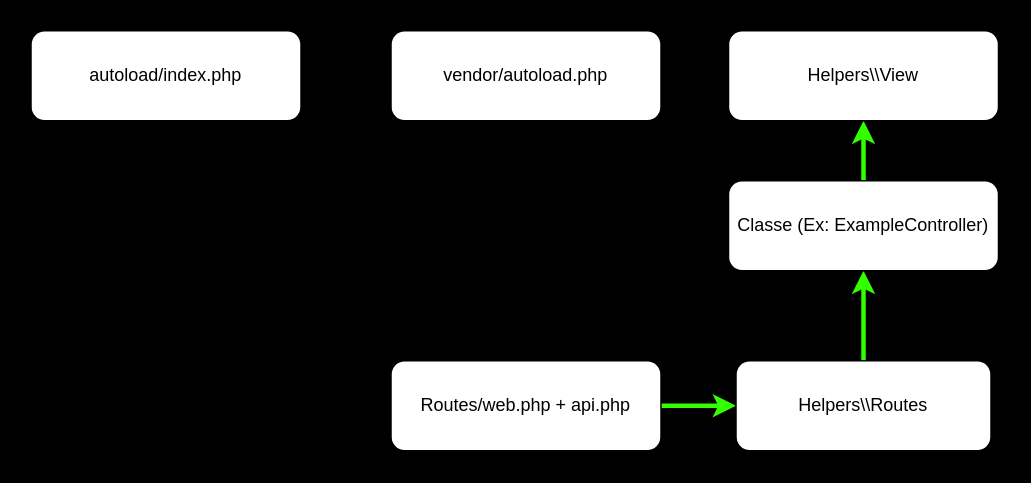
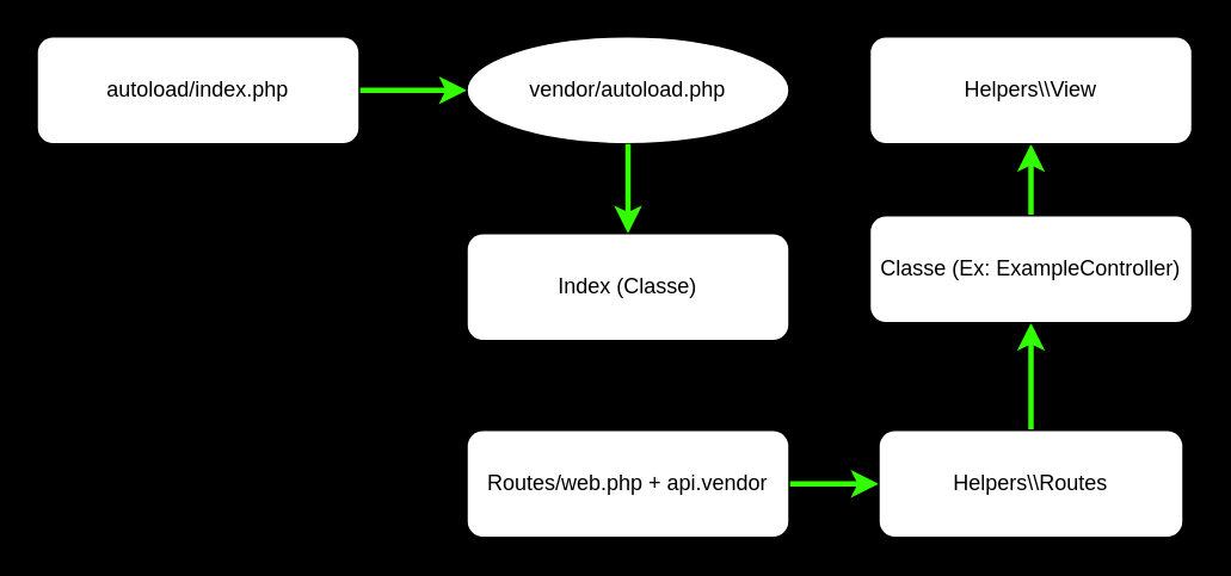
  <mxCell id="0" />
  <mxCell id="1" parent="0" />
+ <mxCell id="2" value="" style="edgeStyle=none;html=1;strokeColor=#32FF00;strokeWidth=3;rounded=1;" parent="1" source="3" target="4" edge="1"><mxGeometry relative="1" as="geometry"><Array as="points" /></mxGeometry></mxCell>
  <mxCell id="3" value="autoload/index.php" style="rounded=1;whiteSpace=wrap;html=1;" parent="1" vertex="1"><mxGeometry x="20" y="20" width="180" height="60" as="geometry" /></mxCell>
- <mxCell id="4" value="vendor/autoload.php" style="rounded=1;whiteSpace=wrap;html=1;" parent="1" vertex="1"><mxGeometry x="260" y="20" width="180" height="60" as="geometry" /></mxCell>
+ <mxCell id="4" value="vendor/autoload.php" style="ellipse;whiteSpace=wrap;html=1;" parent="1" vertex="1"><mxGeometry x="260" y="20" width="180" height="60" as="geometry" /></mxCell>
+ <mxCell id="5" value="Index (Classe)" style="rounded=1;whiteSpace=wrap;html=1;" parent="1" vertex="1"><mxGeometry x="260" y="130" width="180" height="60" as="geometry" /></mxCell>
  <mxCell id="6" value="" style="edgeStyle=none;html=1;strokeColor=#32FF00;strokeWidth=3;rounded=1;" parent="1" source="7" target="9" edge="1"><mxGeometry relative="1" as="geometry" /></mxCell>
- <mxCell id="7" value="Routes/web.php + api.php" style="rounded=1;whiteSpace=wrap;html=1;" parent="1" vertex="1"><mxGeometry x="260" y="240" width="180" height="60" as="geometry" /></mxCell>
+ <mxCell id="7" value="Routes/web.php + api.vendor" style="rounded=1;whiteSpace=wrap;html=1;" parent="1" vertex="1"><mxGeometry x="260" y="240" width="180" height="60" as="geometry" /></mxCell>
  <mxCell id="8" value="" style="edgeStyle=none;html=1;strokeWidth=3;strokeColor=#32FF00;rounded=1;" parent="1" source="9" target="11" edge="1"><mxGeometry relative="1" as="geometry" /></mxCell>
  <mxCell id="9" value="Helpers\\Routes" style="rounded=1;whiteSpace=wrap;html=1;" parent="1" vertex="1"><mxGeometry x="490" y="240" width="170" height="60" as="geometry" /></mxCell>
  <mxCell id="10" value="" style="edgeStyle=none;html=1;strokeWidth=3;strokeColor=#32FF00;rounded=1;" parent="1" source="11" target="12" edge="1"><mxGeometry relative="1" as="geometry" /></mxCell>
  <mxCell id="11" value="Classe (Ex: ExampleController)" style="rounded=1;whiteSpace=wrap;html=1;" parent="1" vertex="1"><mxGeometry x="485" y="120" width="180" height="60" as="geometry" /></mxCell>
  <mxCell id="12" value="Helpers\\View" style="rounded=1;whiteSpace=wrap;html=1;" parent="1" vertex="1"><mxGeometry x="485" y="20" width="180" height="60" as="geometry" /></mxCell>
+ <mxCell id="13" value="" style="edgeStyle=none;html=1;strokeColor=#32FF00;exitX=0.5;exitY=1;exitDx=0;exitDy=0;entryX=0.5;entryY=0;entryDx=0;entryDy=0;strokeWidth=3;rounded=1;" edge="1" parent="1" source="4" target="5"><mxGeometry relative="1" as="geometry"><mxPoint x="340" y="100" as="sourcePoint" /><mxPoint x="400" y="100" as="targetPoint" /><Array as="points" /></mxGeometry></mxCell>
